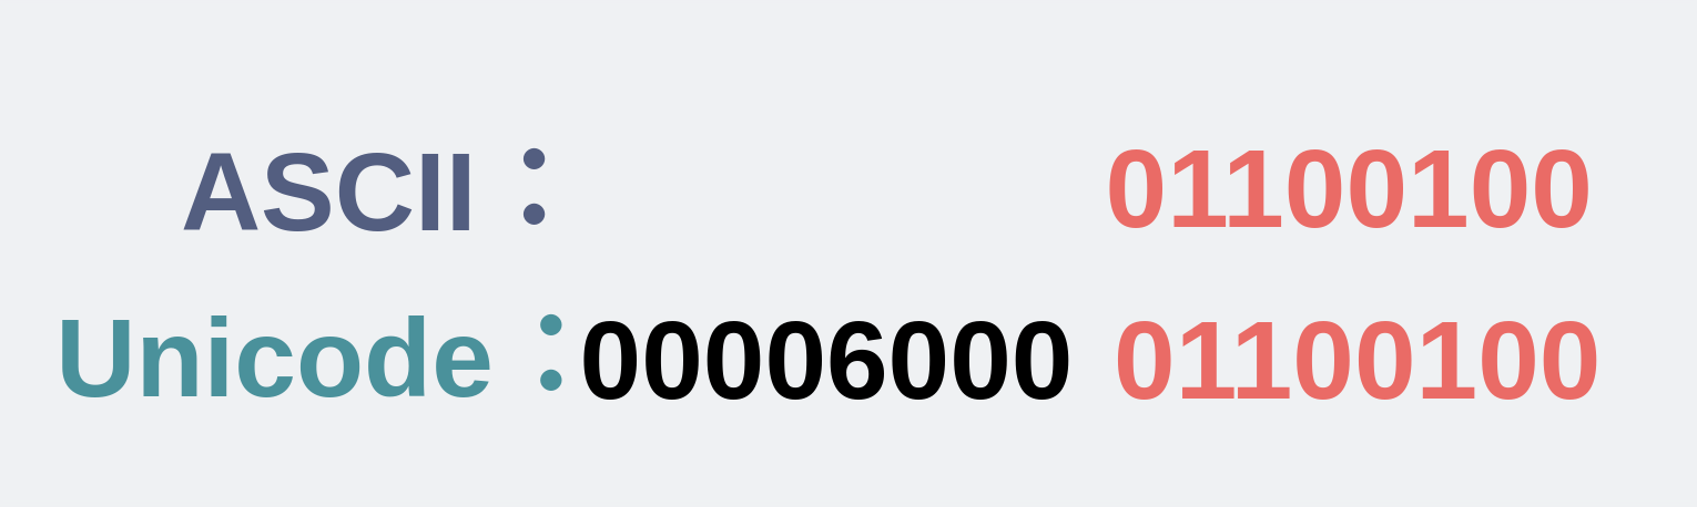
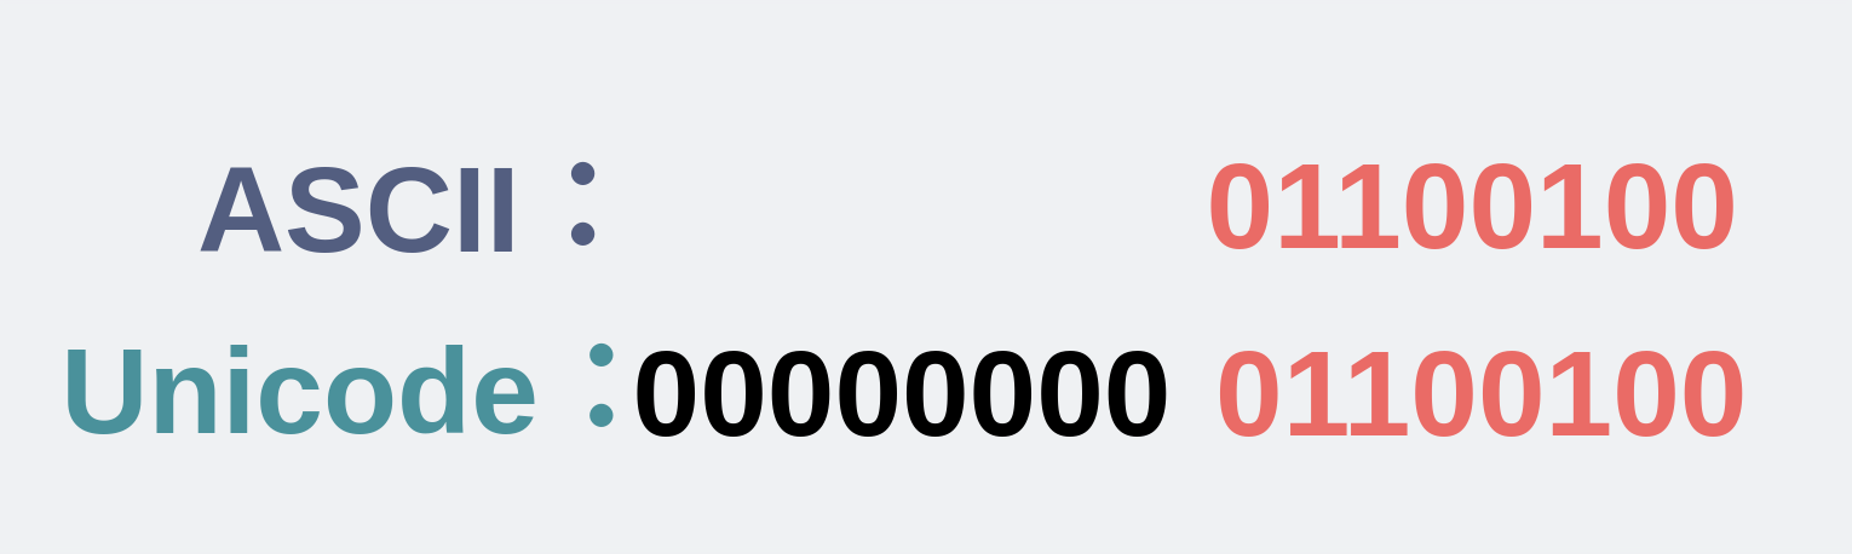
  <mxCell id="0" />
  <mxCell id="1" parent="0" />
  <mxCell id="2" value="&lt;font style=&quot;font-size: 40px&quot;&gt;01100100&lt;/font&gt;" style="text;html=1;strokeColor=none;fillColor=none;align=center;verticalAlign=middle;whiteSpace=wrap;rounded=0;fontSize=40;fontStyle=1;fontColor=#EA6B66;" vertex="1" parent="1"><mxGeometry x="388.5" y="99" width="201" height="59" as="geometry" /></mxCell>
  <mxCell id="3" value="&lt;font style=&quot;font-size: 40px&quot;&gt;&lt;font style=&quot;font-size: 40px&quot;&gt;Unicode&lt;/font&gt;&lt;font style=&quot;font-size: 40px&quot;&gt;：&lt;/font&gt;&lt;/font&gt;" style="text;html=1;strokeColor=none;fillColor=none;align=center;verticalAlign=middle;whiteSpace=wrap;rounded=0;fontSize=80;fontStyle=1;fontColor=#4A919B;" vertex="1" parent="1"><mxGeometry x="20" y="68" width="198" height="93" as="geometry" /></mxCell>
- <mxCell id="4" value="&lt;font style=&quot;font-size: 40px;&quot;&gt;00006000&lt;/font&gt;" style="text;html=1;strokeColor=none;fillColor=none;align=center;verticalAlign=middle;whiteSpace=wrap;rounded=0;fontSize=40;fontStyle=1;fontColor=#000000;" vertex="1" parent="1"><mxGeometry x="200" y="96" width="196" height="65" as="geometry" /></mxCell>
+ <mxCell id="4" value="&lt;font style=&quot;font-size: 40px;&quot;&gt;00000000&lt;/font&gt;" style="text;html=1;strokeColor=none;fillColor=none;align=center;verticalAlign=middle;whiteSpace=wrap;rounded=0;fontSize=40;fontStyle=1;fontColor=#000000;" vertex="1" parent="1"><mxGeometry x="200" y="96" width="196" height="65" as="geometry" /></mxCell>
  <mxCell id="5" value="&lt;font style=&quot;font-size: 40px&quot;&gt;&lt;font style=&quot;font-size: 40px&quot;&gt;ASCII：&lt;/font&gt;&lt;/font&gt;" style="text;html=1;strokeColor=none;fillColor=none;align=center;verticalAlign=middle;whiteSpace=wrap;rounded=0;fontSize=80;fontStyle=1;fontColor=#535E80;" vertex="1" parent="1"><mxGeometry x="46" y="20" width="185" height="70" as="geometry" /></mxCell>
  <mxCell id="6" value="&lt;font style=&quot;font-size: 40px&quot;&gt;01100100&lt;/font&gt;" style="text;html=1;strokeColor=none;fillColor=none;align=center;verticalAlign=middle;whiteSpace=wrap;rounded=0;fontSize=40;fontStyle=1;fontColor=#EA6B66;" vertex="1" parent="1"><mxGeometry x="385.5" y="37" width="201" height="59" as="geometry" /></mxCell>
